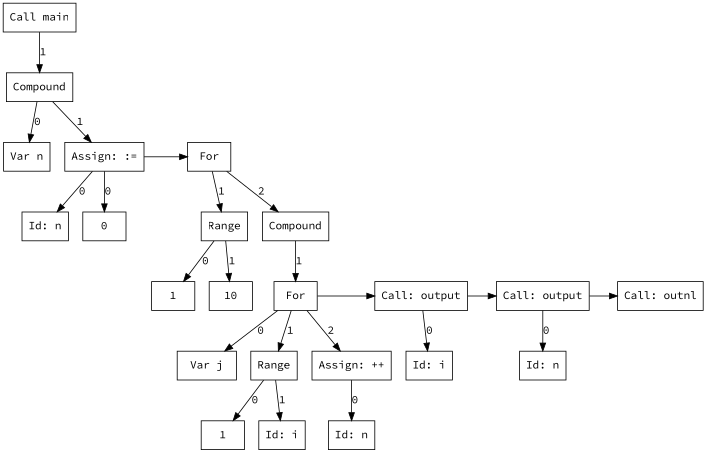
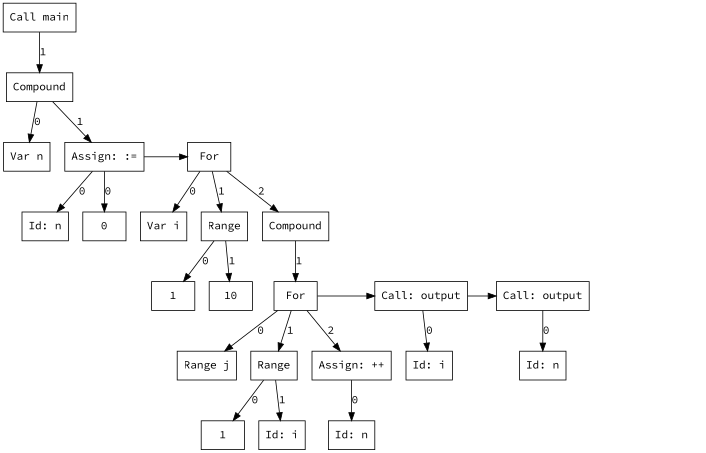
  digraph {
    fontname="Source Code Pro"
    node [fontname="Source Code Pro" shape=box]
    edge [fontname="Source Code Pro"]
    n1 [label="Call main"]
    n2 [label=Compound]
    n3 [label="Var n"]
    n4 [label="Assign: :="]
    n5 [label="Id: n"]
    n6 [label=0]
    n7 [label=For]
+   n8 [label="Var i"]
    n9 [label=Range]
    n10 [label=Compound]
    n11 [label=1]
    n12 [label=10]
    n13 [label=For]
-   n14 [label="Var j"]
+   n14 [label="Range j"]
    n15 [label=Range]
    n16 [label="Assign: ++"]
    n17 [label=1]
    n18 [label="Id: i"]
    n19 [label="Id: n"]
    n20 [label="Call: output"]
    n21 [label="Call: output"]
-   n22 [label="Call: outnl"]
    n23 [label="Id: i"]
    n24 [label="Id: n"]
    subgraph sub_1 {
      rankdir=TB
      n1
      n2
    }
    subgraph sub_2 {
      ordering=out
      rank=same
      rankdir=LR
      n2
    }
    subgraph sub_3 {
      ordering=out
      rank=same
      rankdir=LR
      n3
      n4
    }
    subgraph sub_4 {
      rankdir=TB
      n2
      n3
      n4
    }
    subgraph sub_5 {
      ordering=out
      rank=same
      rankdir=LR
      n5
      n6
    }
    subgraph sub_6 {
      rankdir=TB
      n4
      n5
      n6
    }
    subgraph sub_7 {
      rank=same
      rankdir=LR
      n4
      n7
    }
    subgraph sub_8 {
      rankdir=LR
      n4
      n7
    }
    subgraph sub_9 {
      ordering=out
      rank=same
      rankdir=LR
+     n8
      n9
      n10
    }
    subgraph sub_10 {
      rankdir=TB
      n7
+     n8
      n9
      n10
    }
    subgraph sub_11 {
      ordering=out
      rank=same
      rankdir=LR
      n11
      n12
    }
    subgraph sub_12 {
      rankdir=TB
      n9
      n11
      n12
    }
    subgraph sub_13 {
      ordering=out
      rank=same
      rankdir=LR
      n13
    }
    subgraph sub_14 {
      rankdir=TB
      n10
      n13
    }
    subgraph sub_15 {
      ordering=out
      rank=same
      rankdir=LR
      n14
      n15
      n16
    }
    subgraph sub_16 {
      rankdir=TB
      n13
      n14
      n15
      n16
    }
    subgraph sub_17 {
      ordering=out
      rank=same
      rankdir=LR
      n17
      n18
    }
    subgraph sub_18 {
      rankdir=TB
      n15
      n17
      n18
    }
    subgraph sub_19 {
      ordering=out
      rank=same
      rankdir=LR
      n19
    }
    subgraph sub_20 {
      rankdir=TB
      n16
      n19
    }
    subgraph sub_21 {
      rank=same
      rankdir=LR
      n13
      n20
      n21
-     n22
    }
    subgraph sub_22 {
      rankdir=LR
      n13
      n20
      n21
-     n22
    }
    subgraph sub_23 {
      ordering=out
      rank=same
      rankdir=LR
      n23
    }
    subgraph sub_24 {
      rankdir=TB
      n20
      n23
    }
    subgraph sub_25 {
      ordering=out
      rank=same
      rankdir=LR
      n24
    }
    subgraph sub_26 {
      rankdir=TB
      n21
      n24
    }
    n1 -> n2 [label=1]
    n2 -> n3 [label=0]
    n2 -> n4 [label=1]
    n4 -> n5 [label=0]
    n4 -> n6 [label=0]
    n4 -> n7
+   n7 -> n8 [label=0]
    n7 -> n9 [label=1]
    n7 -> n10 [label=2]
    n9 -> n11 [label=0]
    n9 -> n12 [label=1]
    n10 -> n13 [label=1]
    n13 -> n14 [label=0]
    n13 -> n15 [label=1]
    n13 -> n16 [label=2]
    n13 -> n20
    n15 -> n17 [label=0]
    n15 -> n18 [label=1]
    n16 -> n19 [label=0]
    n20 -> n21
    n20 -> n23 [label=0]
-   n21 -> n22
    n21 -> n24 [label=0]
  }
